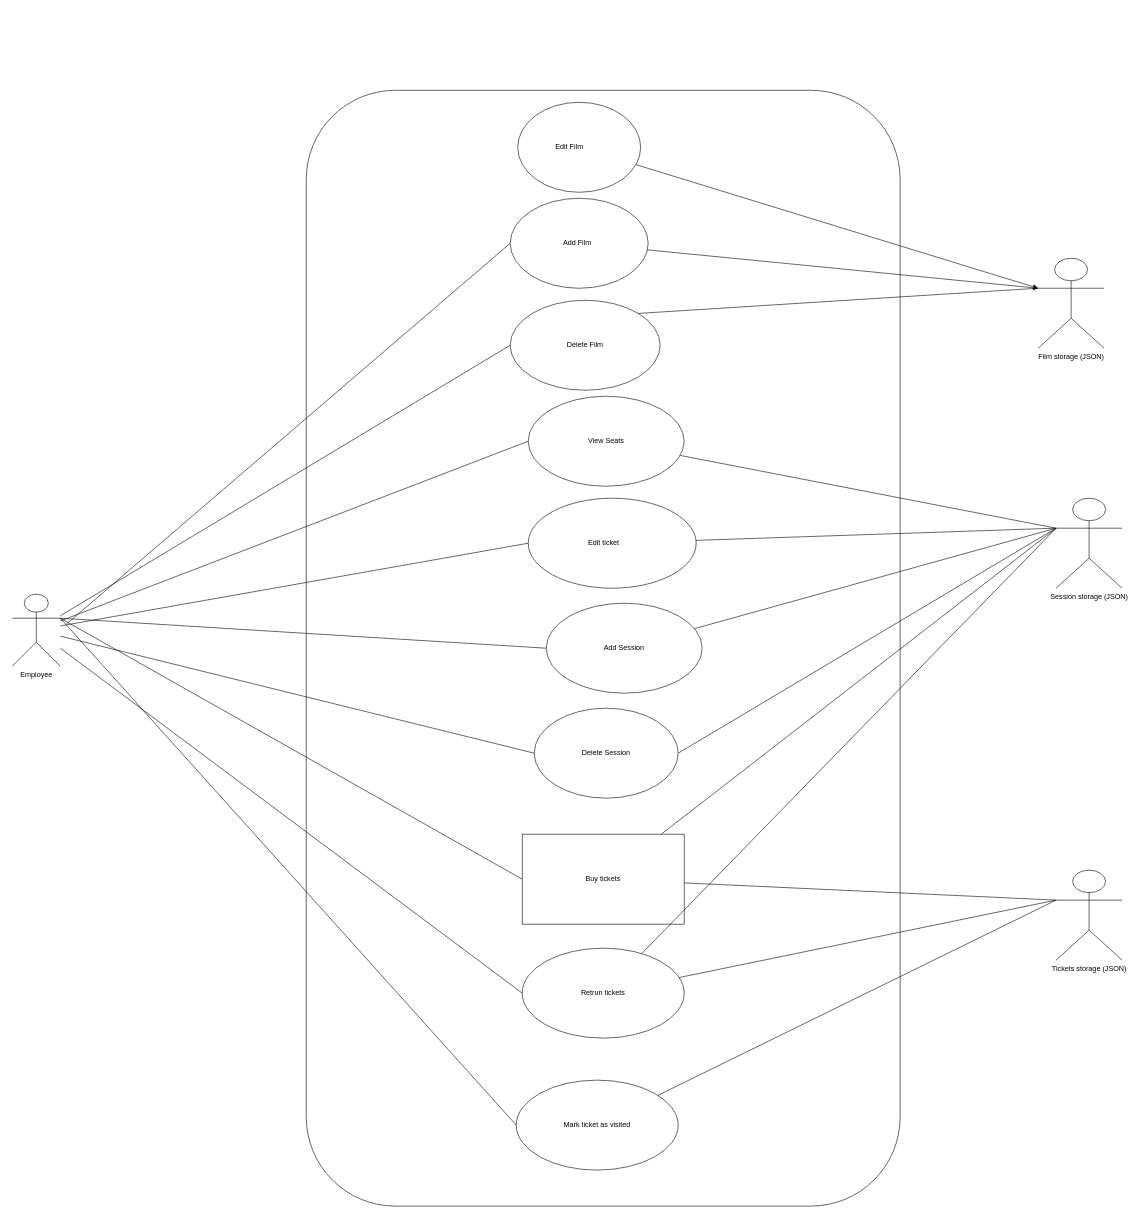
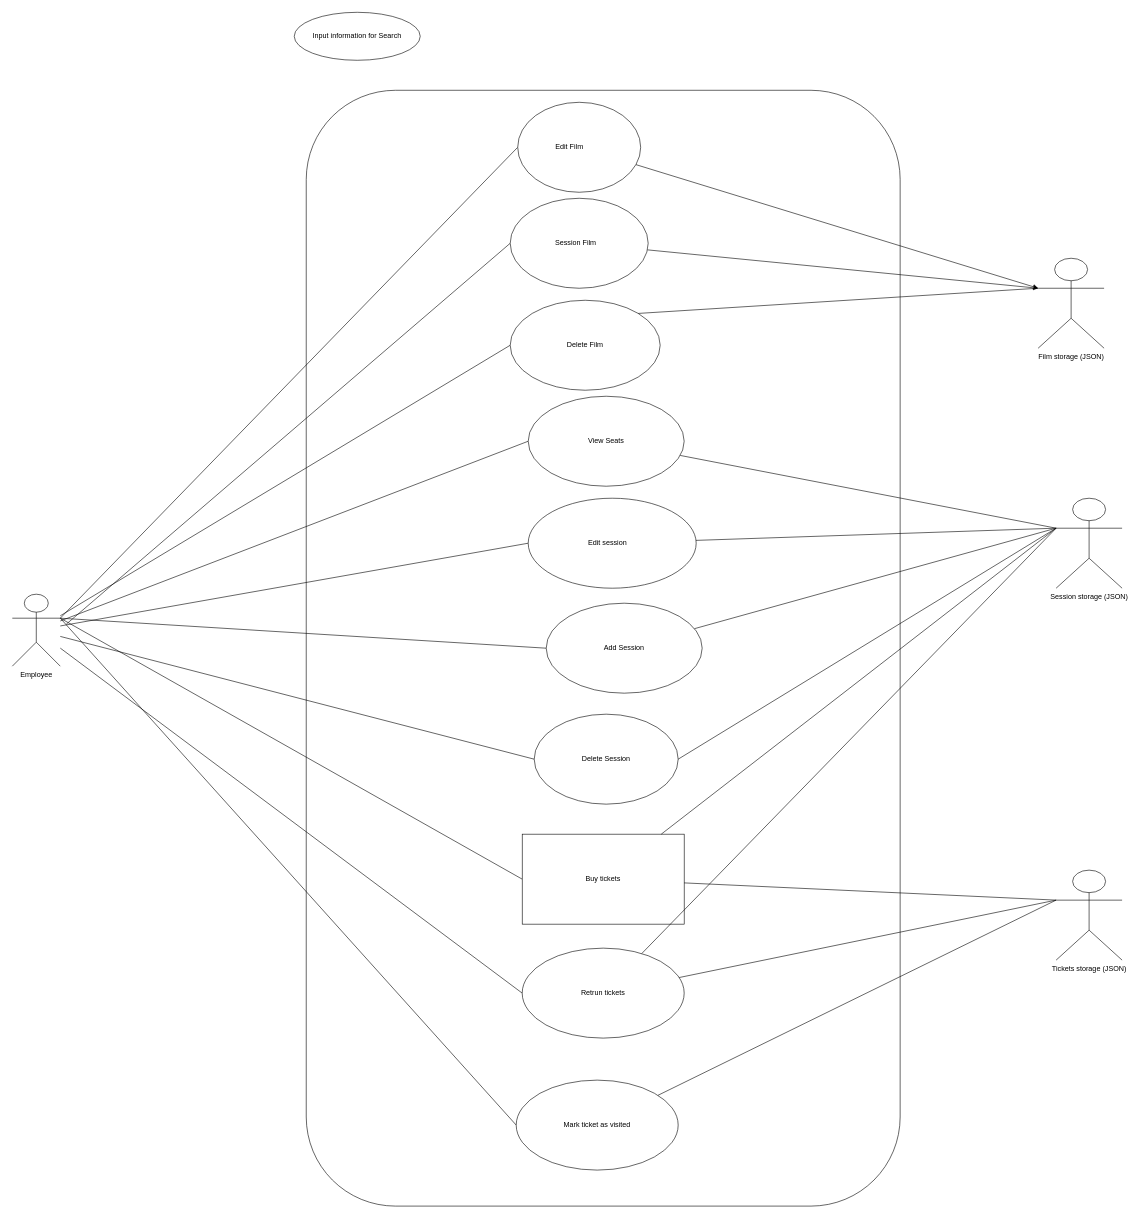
  <mxCell id="0" />
  <mxCell id="1" parent="0" />
  <mxCell id="2" value="" style="rounded=1;whiteSpace=wrap;html=1;" vertex="1" parent="1"><mxGeometry x="510" y="150" width="990" height="1860" as="geometry" /></mxCell>
  <mxCell id="3" style="rounded=0;orthogonalLoop=1;jettySize=auto;html=1;entryX=0;entryY=0.5;entryDx=0;entryDy=0;endArrow=none;endFill=0;" edge="1" parent="1" source="13" target="14"><mxGeometry relative="1" as="geometry" /></mxCell>
  <mxCell id="4" style="rounded=0;orthogonalLoop=1;jettySize=auto;html=1;entryX=0;entryY=0.5;entryDx=0;entryDy=0;endArrow=none;endFill=0;" edge="1" parent="1" source="13" target="15"><mxGeometry relative="1" as="geometry" /></mxCell>
  <mxCell id="5" style="rounded=0;orthogonalLoop=1;jettySize=auto;html=1;exitX=1;exitY=0.333;exitDx=0;exitDy=0;exitPerimeter=0;entryX=0;entryY=0.5;entryDx=0;entryDy=0;endArrow=none;endFill=0;" edge="1" parent="1" source="13" target="17"><mxGeometry relative="1" as="geometry" /></mxCell>
+ <mxCell id="6" style="rounded=0;orthogonalLoop=1;jettySize=auto;html=1;exitX=1;exitY=0.333;exitDx=0;exitDy=0;exitPerimeter=0;entryX=0;entryY=0.5;entryDx=0;entryDy=0;endArrow=none;endFill=0;" edge="1" parent="1" source="13" target="16"><mxGeometry relative="1" as="geometry" /></mxCell>
  <mxCell id="7" style="rounded=0;orthogonalLoop=1;jettySize=auto;html=1;entryX=0;entryY=0.5;entryDx=0;entryDy=0;endArrow=none;endFill=0;" edge="1" parent="1" source="13" target="18"><mxGeometry relative="1" as="geometry" /></mxCell>
  <mxCell id="8" style="rounded=0;orthogonalLoop=1;jettySize=auto;html=1;exitX=1;exitY=0.333;exitDx=0;exitDy=0;exitPerimeter=0;entryX=0;entryY=0.5;entryDx=0;entryDy=0;endArrow=none;endFill=0;" edge="1" parent="1" source="13" target="19"><mxGeometry relative="1" as="geometry" /></mxCell>
  <mxCell id="9" style="rounded=0;orthogonalLoop=1;jettySize=auto;html=1;entryX=0;entryY=0.5;entryDx=0;entryDy=0;endArrow=none;endFill=0;" edge="1" parent="1" target="20"><mxGeometry relative="1" as="geometry"><mxPoint x="110" y="1040" as="sourcePoint" /></mxGeometry></mxCell>
  <mxCell id="10" style="rounded=0;orthogonalLoop=1;jettySize=auto;html=1;entryX=0;entryY=0.5;entryDx=0;entryDy=0;endArrow=none;endFill=0;" edge="1" parent="1" target="21"><mxGeometry relative="1" as="geometry"><mxPoint x="100" y="1030" as="sourcePoint" /></mxGeometry></mxCell>
  <mxCell id="11" style="rounded=0;orthogonalLoop=1;jettySize=auto;html=1;entryX=0;entryY=0.5;entryDx=0;entryDy=0;endArrow=none;endFill=0;" edge="1" parent="1" source="13" target="22"><mxGeometry relative="1" as="geometry" /></mxCell>
  <mxCell id="12" style="rounded=0;orthogonalLoop=1;jettySize=auto;html=1;entryX=0;entryY=0.5;entryDx=0;entryDy=0;endArrow=none;endFill=0;" edge="1" parent="1" source="13" target="35"><mxGeometry relative="1" as="geometry" /></mxCell>
  <mxCell id="13" value="Employee" style="shape=umlActor;verticalLabelPosition=bottom;verticalAlign=top;html=1;outlineConnect=0;" vertex="1" parent="1"><mxGeometry x="20" y="990" width="80" height="120" as="geometry" /></mxCell>
  <mxCell id="14" value="View Seats" style="ellipse;whiteSpace=wrap;html=1;" vertex="1" parent="1"><mxGeometry x="880" y="660" width="260" height="150" as="geometry" /></mxCell>
  <mxCell id="15" value="Retrun tickets" style="ellipse;whiteSpace=wrap;html=1;" vertex="1" parent="1"><mxGeometry x="870" y="1580" width="270" height="150" as="geometry" /></mxCell>
  <mxCell id="16" value="Edit Film&lt;span style=&quot;white-space: pre;&quot;&gt;&#09;&lt;/span&gt;&lt;span style=&quot;white-space: pre;&quot;&gt;&#09;&lt;/span&gt;" style="ellipse;whiteSpace=wrap;html=1;" vertex="1" parent="1"><mxGeometry x="862.5" y="170" width="205" height="150" as="geometry" /></mxCell>
  <mxCell id="17" value="Buy tickets" style="whiteSpace=wrap;html=1;rounded=0;" vertex="1" parent="1"><mxGeometry x="870" y="1390" width="270" height="150" as="geometry" /></mxCell>
- <mxCell id="18" value="Edit ticket&lt;span style=&quot;white-space: pre;&quot;&gt;&#09;&lt;/span&gt;" style="ellipse;whiteSpace=wrap;html=1;" vertex="1" parent="1"><mxGeometry x="880" y="830" width="280" height="150" as="geometry" /></mxCell>
+ <mxCell id="18" value="Edit session&lt;span style=&quot;white-space: pre;&quot;&gt;&#09;&lt;/span&gt;" style="ellipse;whiteSpace=wrap;html=1;" vertex="1" parent="1"><mxGeometry x="880" y="830" width="280" height="150" as="geometry" /></mxCell>
  <mxCell id="19" value="Mark ticket as visited" style="ellipse;whiteSpace=wrap;html=1;" vertex="1" parent="1"><mxGeometry x="860" y="1800" width="270" height="150" as="geometry" /></mxCell>
- <mxCell id="20" value="Add Film&lt;span style=&quot;white-space: pre;&quot;&gt;&#09;&lt;/span&gt;" style="ellipse;whiteSpace=wrap;html=1;" vertex="1" parent="1"><mxGeometry x="850" y="330" width="230" height="150" as="geometry" /></mxCell>
+ <mxCell id="20" value="Session Film&lt;span style=&quot;white-space: pre;&quot;&gt;&#09;&lt;/span&gt;" style="ellipse;whiteSpace=wrap;html=1;" vertex="1" parent="1"><mxGeometry x="850" y="330" width="230" height="150" as="geometry" /></mxCell>
  <mxCell id="21" value="Add Session" style="ellipse;whiteSpace=wrap;html=1;" vertex="1" parent="1"><mxGeometry x="910" y="1005" width="260" height="150" as="geometry" /></mxCell>
  <mxCell id="22" value="Delete Film" style="ellipse;whiteSpace=wrap;html=1;" vertex="1" parent="1"><mxGeometry x="850" y="500" width="250" height="150" as="geometry" /></mxCell>
  <mxCell id="23" value="Film storage (JSON)" style="shape=umlActor;verticalLabelPosition=bottom;verticalAlign=top;html=1;outlineConnect=0;" vertex="1" parent="1"><mxGeometry x="1730" y="430" width="110" height="150" as="geometry" /></mxCell>
  <mxCell id="24" value="Session&amp;nbsp;storage (JSON)" style="shape=umlActor;verticalLabelPosition=bottom;verticalAlign=top;html=1;outlineConnect=0;" vertex="1" parent="1"><mxGeometry x="1760" y="830" width="110" height="150" as="geometry" /></mxCell>
  <mxCell id="25" value="Tickets storage (JSON)" style="shape=umlActor;verticalLabelPosition=bottom;verticalAlign=top;html=1;outlineConnect=0;" vertex="1" parent="1"><mxGeometry x="1760" y="1450" width="110" height="150" as="geometry" /></mxCell>
  <mxCell id="26" style="rounded=0;orthogonalLoop=1;jettySize=auto;html=1;entryX=0;entryY=0.333;entryDx=0;entryDy=0;entryPerimeter=0;endArrow=none;endFill=0;" edge="1" parent="1" source="17" target="24"><mxGeometry relative="1" as="geometry" /></mxCell>
  <mxCell id="27" style="rounded=0;orthogonalLoop=1;jettySize=auto;html=1;entryX=0;entryY=0.333;entryDx=0;entryDy=0;entryPerimeter=0;endArrow=none;endFill=0;" edge="1" parent="1" source="17" target="25"><mxGeometry relative="1" as="geometry" /></mxCell>
  <mxCell id="28" style="rounded=0;orthogonalLoop=1;jettySize=auto;html=1;entryX=0;entryY=0.333;entryDx=0;entryDy=0;entryPerimeter=0;endArrow=none;endFill=0;" edge="1" parent="1" source="15" target="24"><mxGeometry relative="1" as="geometry" /></mxCell>
  <mxCell id="29" style="rounded=0;orthogonalLoop=1;jettySize=auto;html=1;entryX=0;entryY=0.333;entryDx=0;entryDy=0;entryPerimeter=0;endArrow=none;endFill=0;" edge="1" parent="1" source="15" target="25"><mxGeometry relative="1" as="geometry" /></mxCell>
  <mxCell id="30" style="rounded=0;orthogonalLoop=1;jettySize=auto;html=1;entryX=0;entryY=0.333;entryDx=0;entryDy=0;entryPerimeter=0;" edge="1" parent="1" source="16" target="23"><mxGeometry relative="1" as="geometry" /></mxCell>
  <mxCell id="31" style="rounded=0;orthogonalLoop=1;jettySize=auto;html=1;entryX=0;entryY=0.333;entryDx=0;entryDy=0;entryPerimeter=0;endArrow=none;endFill=0;" edge="1" parent="1" source="14" target="24"><mxGeometry relative="1" as="geometry" /></mxCell>
  <mxCell id="32" style="rounded=0;orthogonalLoop=1;jettySize=auto;html=1;entryX=0;entryY=0.333;entryDx=0;entryDy=0;entryPerimeter=0;endArrow=none;endFill=0;" edge="1" parent="1" source="18" target="24"><mxGeometry relative="1" as="geometry" /></mxCell>
  <mxCell id="33" style="rounded=0;orthogonalLoop=1;jettySize=auto;html=1;entryX=0;entryY=0.333;entryDx=0;entryDy=0;entryPerimeter=0;endArrow=none;endFill=0;" edge="1" parent="1" source="19" target="25"><mxGeometry relative="1" as="geometry" /></mxCell>
  <mxCell id="34" style="rounded=0;orthogonalLoop=1;jettySize=auto;html=1;entryX=0;entryY=0.333;entryDx=0;entryDy=0;entryPerimeter=0;endArrow=classic;endFill=1;" edge="1" parent="1" source="20" target="23"><mxGeometry relative="1" as="geometry" /></mxCell>
- <mxCell id="35" value="Delete Session" style="ellipse;whiteSpace=wrap;html=1;" vertex="1" parent="1"><mxGeometry x="890" y="1180" width="240" height="150" as="geometry" /></mxCell>
+ <mxCell id="35" value="Delete Session" style="ellipse;whiteSpace=wrap;html=1;" vertex="1" parent="1"><mxGeometry x="890" y="1190" width="240" height="150" as="geometry" /></mxCell>
  <mxCell id="36" style="rounded=0;orthogonalLoop=1;jettySize=auto;html=1;entryX=0;entryY=0.333;entryDx=0;entryDy=0;entryPerimeter=0;endArrow=none;endFill=0;" edge="1" parent="1" source="21" target="24"><mxGeometry relative="1" as="geometry" /></mxCell>
  <mxCell id="37" style="rounded=0;orthogonalLoop=1;jettySize=auto;html=1;entryX=0;entryY=0.333;entryDx=0;entryDy=0;entryPerimeter=0;endArrow=none;endFill=0;exitX=1;exitY=0;exitDx=0;exitDy=0;" edge="1" parent="1" source="22" target="23"><mxGeometry relative="1" as="geometry" /></mxCell>
  <mxCell id="38" style="rounded=0;orthogonalLoop=1;jettySize=auto;html=1;endArrow=none;endFill=0;exitX=1;exitY=0.5;exitDx=0;exitDy=0;entryX=0;entryY=0.333;entryDx=0;entryDy=0;entryPerimeter=0;" edge="1" parent="1" source="35" target="24"><mxGeometry relative="1" as="geometry"><mxPoint x="1109.881" y="1850.005" as="sourcePoint" /><mxPoint x="1770" y="810" as="targetPoint" /></mxGeometry></mxCell>
+ <mxCell id="39" value="Input information for Search" style="ellipse;whiteSpace=wrap;html=1;" vertex="1" parent="1"><mxGeometry x="490" y="20" width="210" height="80" as="geometry" /></mxCell>
